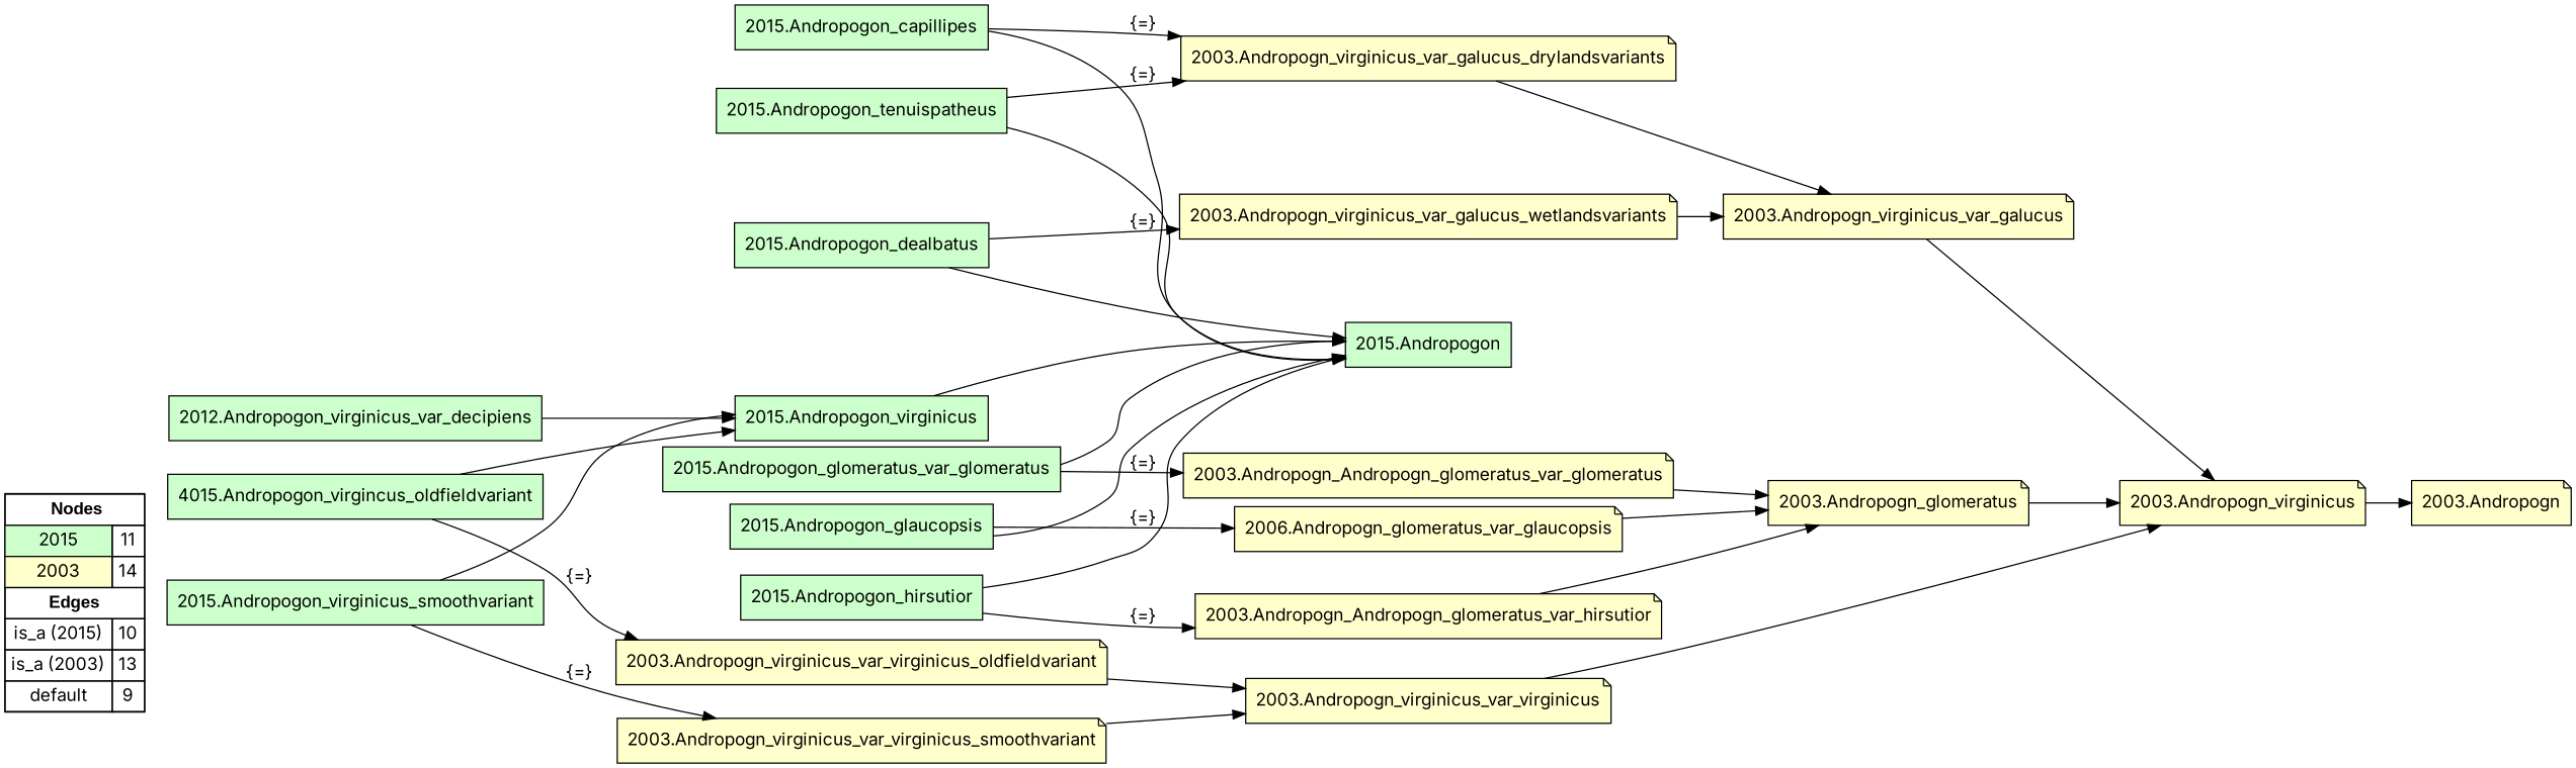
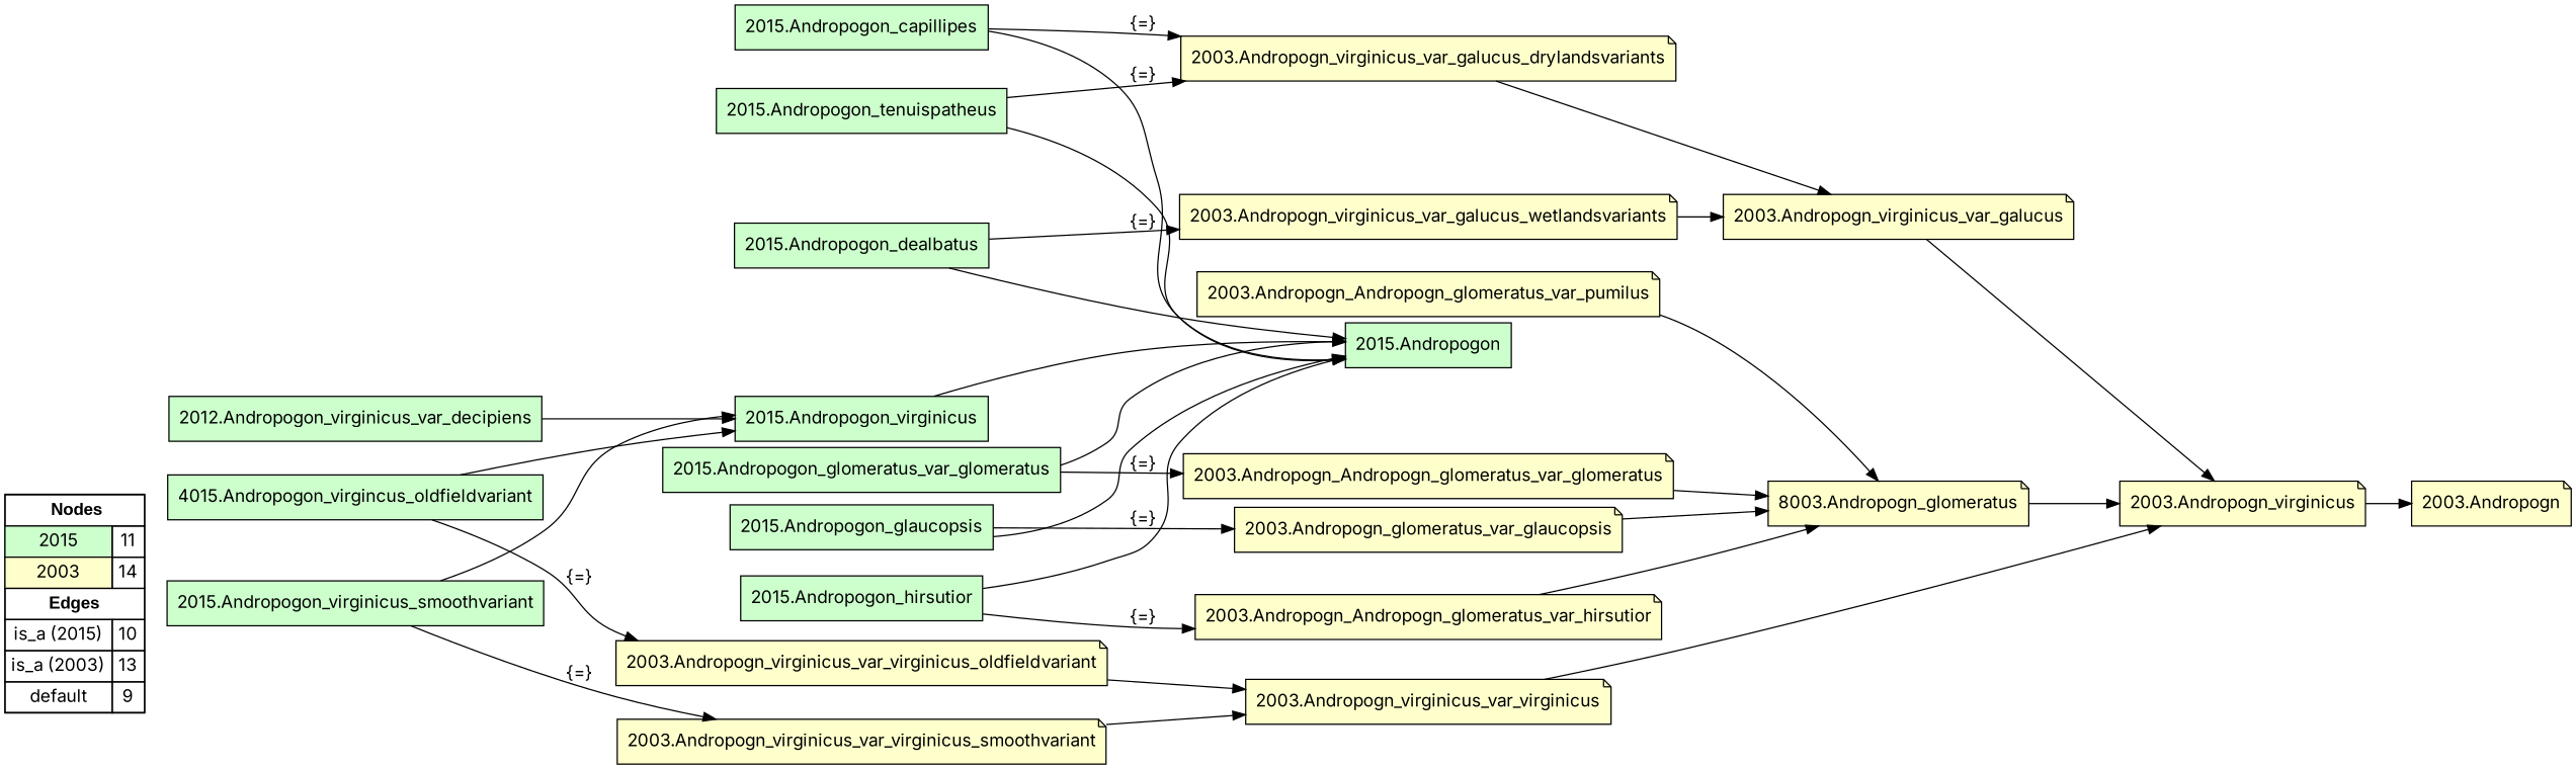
  digraph {
    fontname=Inter
    rankdir=LR
    node [fillcolor="#FFFFCC" fontname=Inter shape=note style=filled]
    edge [color="#000000" constraint=true dir=forward fontname=Inter penwidth=1 style=solid]
    n1 [fillcolor=white label=<   <TABLE BORDER="0" CELLBORDER="1" CELLSPACING="0" CELLPADDING="4">  <TR> <TD COLSPAN="2"><font face="Arial Black"> Nodes</font></TD> </TR>  <TR>   <TD bgcolor="#CCFFCC" fontname="helvetica">2015</TD>   <TD>11</TD>   </TR>  <TR>   <TD bgcolor="#FFFFCC" fontname="helvetica">2003</TD>   <TD>14</TD>   </TR>  <TR> <TD COLSPAN="2"><font face = "Arial Black"> Edges </font></TD> </TR>  <TR>   <TD><font color ="#000000">is_a (2015)</font></TD><TD>10</TD> </TR> <TR>   <TD><font color ="#000000">is_a (2003)</font></TD><TD>13</TD> </TR> <TR>   <TD><font color ="#000000">default</font></TD><TD>9</TD> </TR> </TABLE>   > margin=0 shape=box]
    "2015.Andropogon_glaucopsis" [fillcolor="#CCFFCC" shape=box]
    "2015.Andropogon" [fillcolor="#CCFFCC" shape=box]
-   "2003.Andropogn_glomeratus_var_glaucopsis" [label="2006.Andropogn_glomeratus_var_glaucopsis"]
-   "2003.Andropogn_glomeratus"
+   "2003.Andropogn_glomeratus_var_glaucopsis"
+   "2003.Andropogn_glomeratus" [label="8003.Andropogn_glomeratus"]
    "2015.Andropogon_hirsutior" [fillcolor="#CCFFCC" shape=box]
    "2003.Andropogn_Andropogn_glomeratus_var_hirsutior"
    "2015.Andropogon_dealbatus" [fillcolor="#CCFFCC" shape=box]
    "2003.Andropogn_virginicus_var_galucus_wetlandsvariants"
    "2003.Andropogn_virginicus_var_galucus"
    "2015.Andropogon_capillipes" [fillcolor="#CCFFCC" shape=box]
    "2003.Andropogn_virginicus_var_galucus_drylandsvariants"
    n13 [fillcolor="#CCFFCC" label="2012.Andropogon_virginicus_var_decipiens" shape=box]
    "2015.Andropogon_virginicus" [fillcolor="#CCFFCC" shape=box]
    n15 [fillcolor="#CCFFCC" label="4015.Andropogon_virgincus_oldfieldvariant" shape=box]
    "2003.Andropogn_virginicus_var_virginicus_oldfieldvariant"
    "2003.Andropogn_virginicus_var_virginicus"
    "2015.Andropogon_virginicus_smoothvariant" [fillcolor="#CCFFCC" shape=box]
    "2003.Andropogn_virginicus_var_virginicus_smoothvariant"
    "2015.Andropogon_glomeratus_var_glomeratus" [fillcolor="#CCFFCC" shape=box]
    "2003.Andropogn_Andropogn_glomeratus_var_glomeratus"
    "2015.Andropogon_tenuispatheus" [fillcolor="#CCFFCC" shape=box]
+   "2003.Andropogn_Andropogn_glomeratus_var_pumilus"
    "2003.Andropogn_virginicus"
    "2003.Andropogn"
    subgraph sub_1 {
      rank=source
      n1
    }
    "2015.Andropogon_glaucopsis" -> "2015.Andropogon"
    "2015.Andropogon_glaucopsis" -> "2003.Andropogn_glomeratus_var_glaucopsis" [label="{=}"]
    "2003.Andropogn_glomeratus_var_glaucopsis" -> "2003.Andropogn_glomeratus"
    "2003.Andropogn_glomeratus" -> "2003.Andropogn_virginicus"
    "2015.Andropogon_hirsutior" -> "2015.Andropogon"
    "2015.Andropogon_hirsutior" -> "2003.Andropogn_Andropogn_glomeratus_var_hirsutior" [label="{=}"]
    "2003.Andropogn_Andropogn_glomeratus_var_hirsutior" -> "2003.Andropogn_glomeratus"
    "2015.Andropogon_dealbatus" -> "2015.Andropogon"
    "2015.Andropogon_dealbatus" -> "2003.Andropogn_virginicus_var_galucus_wetlandsvariants" [label="{=}"]
    "2003.Andropogn_virginicus_var_galucus_wetlandsvariants" -> "2003.Andropogn_virginicus_var_galucus"
    "2003.Andropogn_virginicus_var_galucus" -> "2003.Andropogn_virginicus"
    "2015.Andropogon_capillipes" -> "2015.Andropogon"
    "2015.Andropogon_capillipes" -> "2003.Andropogn_virginicus_var_galucus_drylandsvariants" [label="{=}"]
    "2003.Andropogn_virginicus_var_galucus_drylandsvariants" -> "2003.Andropogn_virginicus_var_galucus"
    n13 -> "2015.Andropogon_virginicus"
    "2015.Andropogon_virginicus" -> "2015.Andropogon"
    n15 -> "2015.Andropogon_virginicus"
    n15 -> "2003.Andropogn_virginicus_var_virginicus_oldfieldvariant" [label="{=}"]
    "2003.Andropogn_virginicus_var_virginicus_oldfieldvariant" -> "2003.Andropogn_virginicus_var_virginicus"
    "2003.Andropogn_virginicus_var_virginicus" -> "2003.Andropogn_virginicus"
    "2015.Andropogon_virginicus_smoothvariant" -> "2015.Andropogon_virginicus"
    "2015.Andropogon_virginicus_smoothvariant" -> "2003.Andropogn_virginicus_var_virginicus_smoothvariant" [label="{=}"]
    "2003.Andropogn_virginicus_var_virginicus_smoothvariant" -> "2003.Andropogn_virginicus_var_virginicus"
    "2015.Andropogon_glomeratus_var_glomeratus" -> "2015.Andropogon"
    "2015.Andropogon_glomeratus_var_glomeratus" -> "2003.Andropogn_Andropogn_glomeratus_var_glomeratus" [label="{=}"]
    "2003.Andropogn_Andropogn_glomeratus_var_glomeratus" -> "2003.Andropogn_glomeratus"
    "2015.Andropogon_tenuispatheus" -> "2015.Andropogon"
    "2015.Andropogon_tenuispatheus" -> "2003.Andropogn_virginicus_var_galucus_drylandsvariants" [label="{=}"]
+   "2003.Andropogn_Andropogn_glomeratus_var_pumilus" -> "2003.Andropogn_glomeratus"
    "2003.Andropogn_virginicus" -> "2003.Andropogn"
  }
